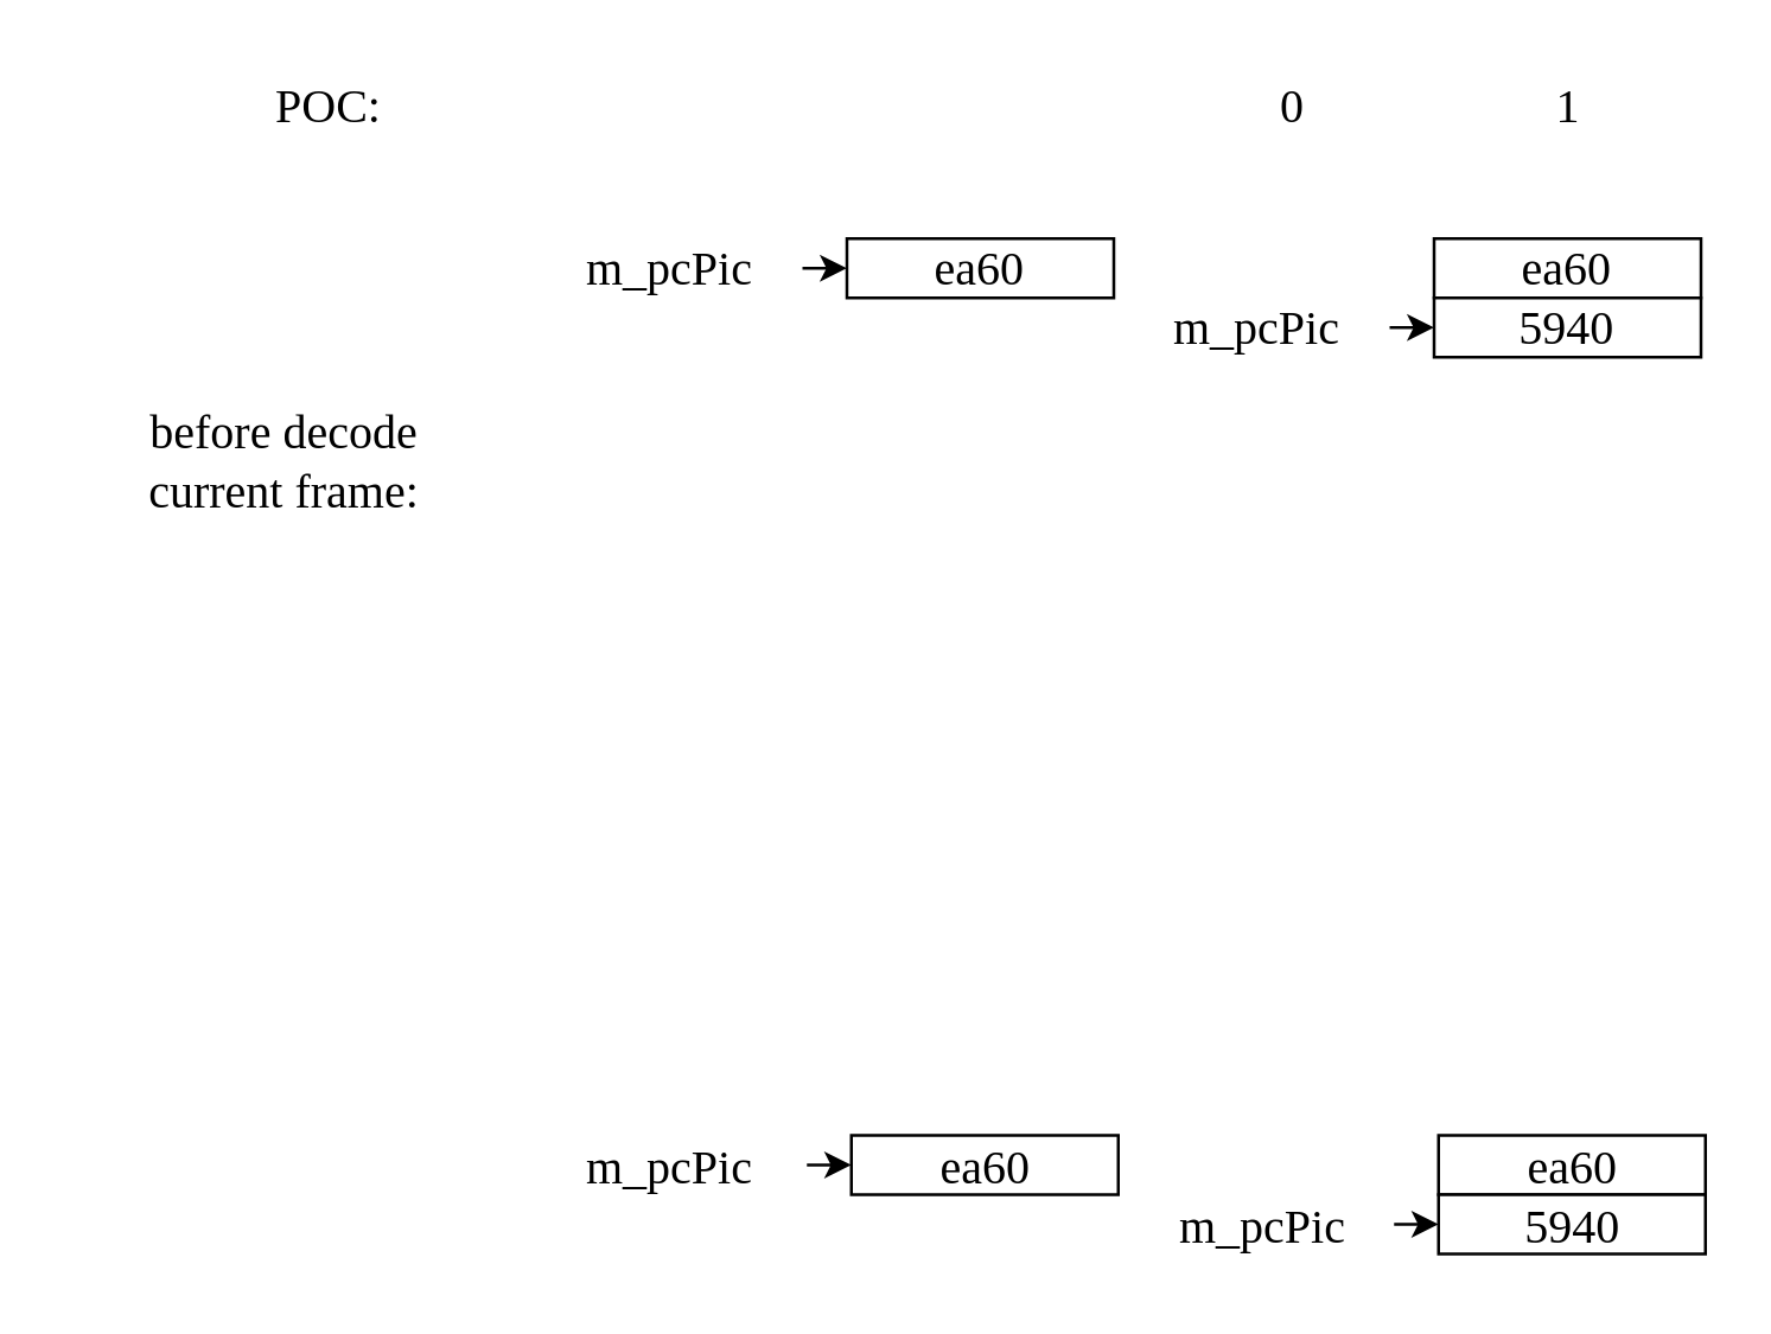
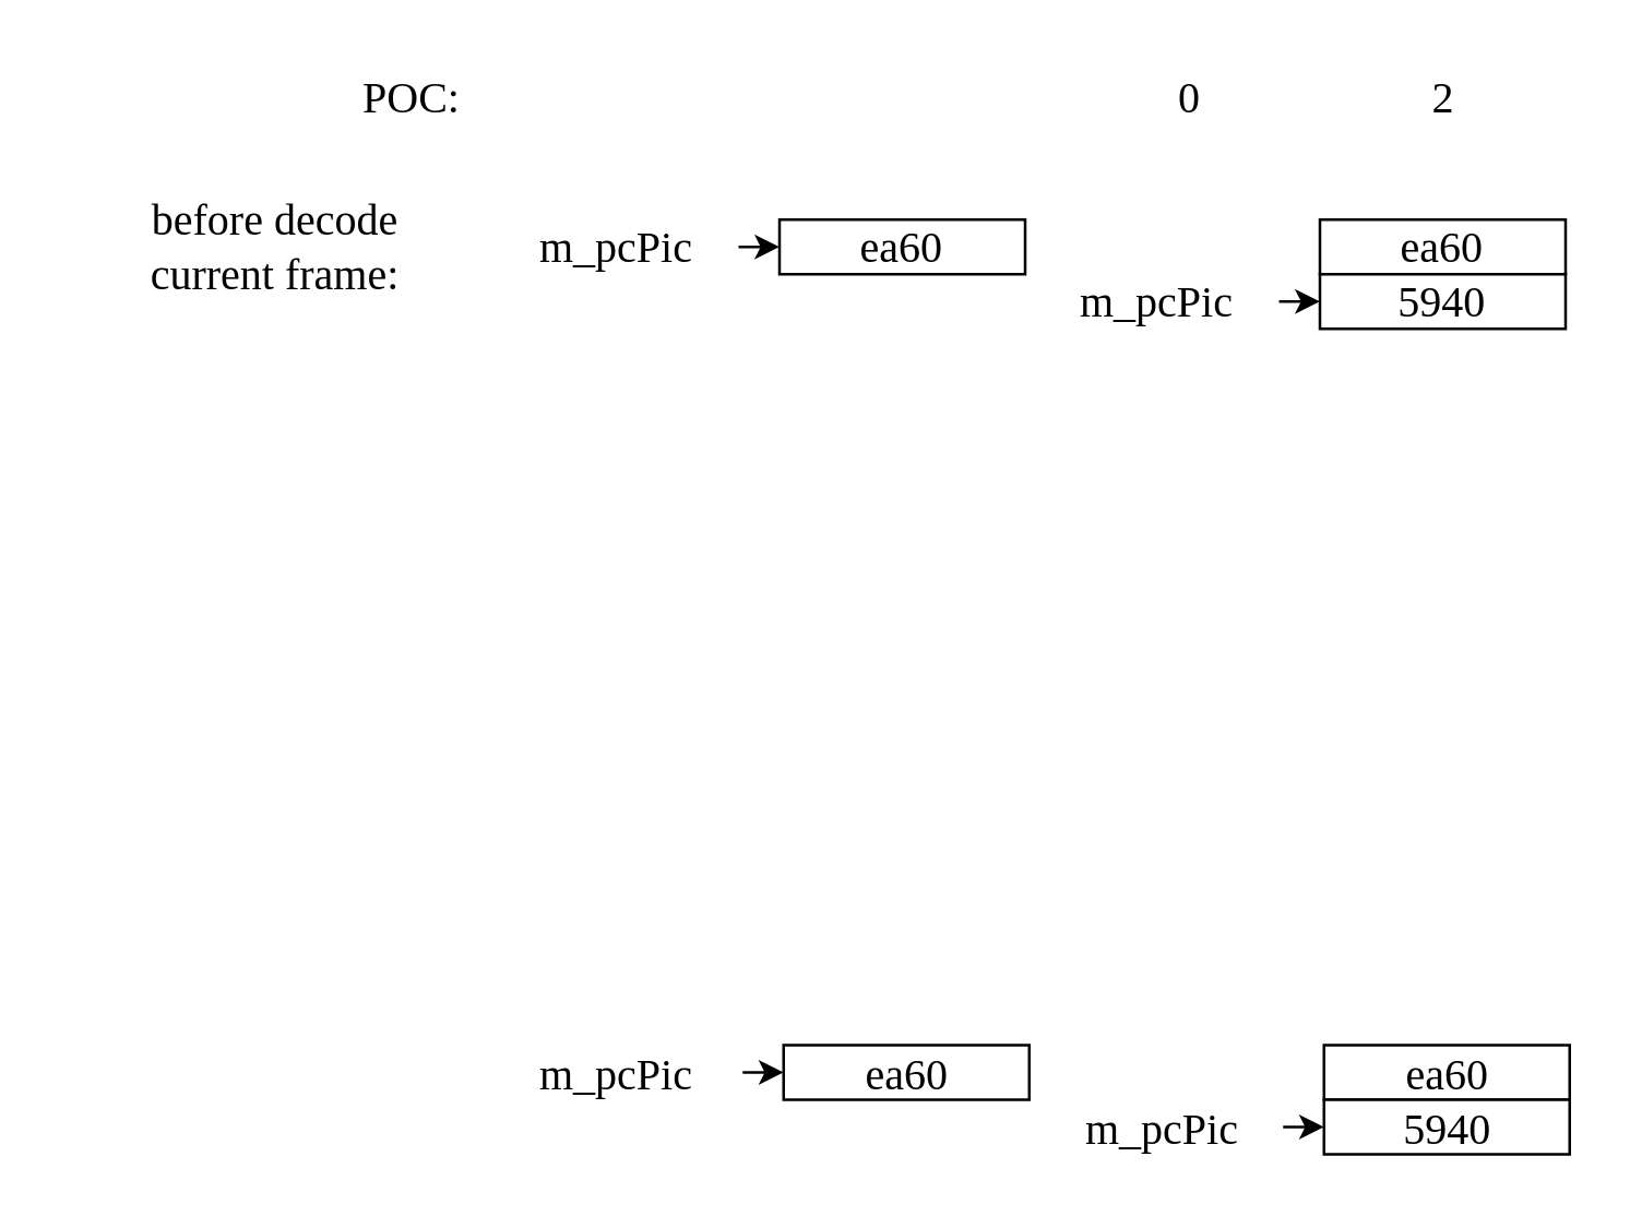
  <mxCell id="0" />
  <mxCell id="1" parent="0" />
  <mxCell id="2" value="ea60" style="rounded=0;whiteSpace=wrap;html=1;fontFamily=Lucida Console;fontSize=16;" vertex="1" parent="1"><mxGeometry x="285" y="80" width="90" height="20" as="geometry" /></mxCell>
  <mxCell id="3" value="0" style="text;html=1;resizable=0;autosize=1;align=center;verticalAlign=middle;points=[];fillColor=none;strokeColor=none;rounded=0;fontFamily=Lucida Console;fontSize=16;" vertex="1" parent="1"><mxGeometry x="420" y="20" width="30" height="30" as="geometry" /></mxCell>
- <mxCell id="4" value="POC:" style="text;html=1;resizable=0;autosize=1;align=center;verticalAlign=middle;points=[];fillColor=none;strokeColor=none;rounded=0;fontFamily=Lucida Console;fontSize=16;" vertex="1" parent="1"><mxGeometry x="80" y="20" width="60" height="30" as="geometry" /></mxCell>
- <mxCell id="5" value="before decode&lt;br&gt;current frame:" style="text;html=1;resizable=0;autosize=1;align=center;verticalAlign=middle;points=[];fillColor=none;strokeColor=none;rounded=0;fontFamily=Lucida Console;fontSize=16;" vertex="1" parent="1"><mxGeometry x="15" y="130" width="160" height="50" as="geometry" /></mxCell>
+ <mxCell id="4" value="POC:" style="text;html=1;resizable=0;autosize=1;align=center;verticalAlign=middle;points=[];fillColor=none;strokeColor=none;rounded=0;fontFamily=Lucida Console;fontSize=16;" vertex="1" parent="1"><mxGeometry x="120" y="20" width="60" height="30" as="geometry" /></mxCell>
+ <mxCell id="5" value="before decode&lt;br&gt;current frame:" style="text;html=1;resizable=0;autosize=1;align=center;verticalAlign=middle;points=[];fillColor=none;strokeColor=none;rounded=0;fontFamily=Lucida Console;fontSize=16;" vertex="1" parent="1"><mxGeometry x="20" y="65" width="160" height="50" as="geometry" /></mxCell>
  <mxCell id="6" value="ea60" style="rounded=0;whiteSpace=wrap;html=1;fontFamily=Lucida Console;fontSize=16;" vertex="1" parent="1"><mxGeometry x="483" y="80" width="90" height="20" as="geometry" /></mxCell>
- <mxCell id="7" value="1" style="text;html=1;resizable=0;autosize=1;align=center;verticalAlign=middle;points=[];fillColor=none;strokeColor=none;rounded=0;fontFamily=Lucida Console;fontSize=16;" vertex="1" parent="1"><mxGeometry x="513" y="20" width="30" height="30" as="geometry" /></mxCell>
+ <mxCell id="7" value="2" style="text;html=1;resizable=0;autosize=1;align=center;verticalAlign=middle;points=[];fillColor=none;strokeColor=none;rounded=0;fontFamily=Lucida Console;fontSize=16;" vertex="1" parent="1"><mxGeometry x="513" y="20" width="30" height="30" as="geometry" /></mxCell>
  <mxCell id="8" value="m_pcPic" style="text;html=1;resizable=0;autosize=1;align=center;verticalAlign=middle;points=[];fillColor=none;strokeColor=none;rounded=0;fontFamily=Lucida Console;fontSize=16;" vertex="1" parent="1"><mxGeometry x="180" y="75" width="90" height="30" as="geometry" /></mxCell>
  <mxCell id="9" value="" style="endArrow=classic;html=1;rounded=0;fontFamily=Lucida Console;fontSize=16;entryX=0;entryY=0.5;entryDx=0;entryDy=0;" edge="1" parent="1" source="8" target="2"><mxGeometry width="50" height="50" relative="1" as="geometry"><mxPoint x="485" y="280" as="sourcePoint" /><mxPoint x="535" y="230" as="targetPoint" /></mxGeometry></mxCell>
  <mxCell id="10" value="5940" style="rounded=0;whiteSpace=wrap;html=1;fontFamily=Lucida Console;fontSize=16;" vertex="1" parent="1"><mxGeometry x="483" y="100" width="90" height="20" as="geometry" /></mxCell>
  <mxCell id="11" value="m_pcPic" style="text;html=1;resizable=0;autosize=1;align=center;verticalAlign=middle;points=[];fillColor=none;strokeColor=none;rounded=0;fontFamily=Lucida Console;fontSize=16;" vertex="1" parent="1"><mxGeometry x="378" y="95" width="90" height="30" as="geometry" /></mxCell>
  <mxCell id="12" value="" style="endArrow=classic;html=1;rounded=0;fontFamily=Lucida Console;fontSize=16;entryX=0;entryY=0.5;entryDx=0;entryDy=0;" edge="1" parent="1" source="11"><mxGeometry width="50" height="50" relative="1" as="geometry"><mxPoint x="683" y="300" as="sourcePoint" /><mxPoint x="483" y="110" as="targetPoint" /></mxGeometry></mxCell>
  <mxCell id="13" value="ea60" style="rounded=0;whiteSpace=wrap;html=1;fontFamily=Lucida Console;fontSize=16;" vertex="1" parent="1"><mxGeometry x="286.5" y="382.5" width="90" height="20" as="geometry" /></mxCell>
  <mxCell id="14" value="ea60" style="rounded=0;whiteSpace=wrap;html=1;fontFamily=Lucida Console;fontSize=16;" vertex="1" parent="1"><mxGeometry x="484.5" y="382.5" width="90" height="20" as="geometry" /></mxCell>
  <mxCell id="15" value="" style="endArrow=classic;html=1;rounded=0;fontFamily=Lucida Console;fontSize=16;entryX=0;entryY=0.5;entryDx=0;entryDy=0;" edge="1" parent="1" target="13"><mxGeometry width="50" height="50" relative="1" as="geometry"><mxPoint x="271.5" y="392.5" as="sourcePoint" /><mxPoint x="536.5" y="532.5" as="targetPoint" /></mxGeometry></mxCell>
  <mxCell id="16" value="5940" style="rounded=0;whiteSpace=wrap;html=1;fontFamily=Lucida Console;fontSize=16;" vertex="1" parent="1"><mxGeometry x="484.5" y="402.5" width="90" height="20" as="geometry" /></mxCell>
  <mxCell id="17" value="m_pcPic" style="text;html=1;resizable=0;autosize=1;align=center;verticalAlign=middle;points=[];fillColor=none;strokeColor=none;rounded=0;fontFamily=Lucida Console;fontSize=16;" vertex="1" parent="1"><mxGeometry x="379.5" y="397.5" width="90" height="30" as="geometry" /></mxCell>
  <mxCell id="18" value="" style="endArrow=classic;html=1;rounded=0;fontFamily=Lucida Console;fontSize=16;entryX=0;entryY=0.5;entryDx=0;entryDy=0;" edge="1" parent="1" source="17"><mxGeometry width="50" height="50" relative="1" as="geometry"><mxPoint x="684.5" y="602.5" as="sourcePoint" /><mxPoint x="484.5" y="412.5" as="targetPoint" /></mxGeometry></mxCell>
  <mxCell id="19" value="m_pcPic" style="text;html=1;resizable=0;autosize=1;align=center;verticalAlign=middle;points=[];fillColor=none;strokeColor=none;rounded=0;fontFamily=Lucida Console;fontSize=16;" vertex="1" parent="1"><mxGeometry x="180" y="377.5" width="90" height="30" as="geometry" /></mxCell>
